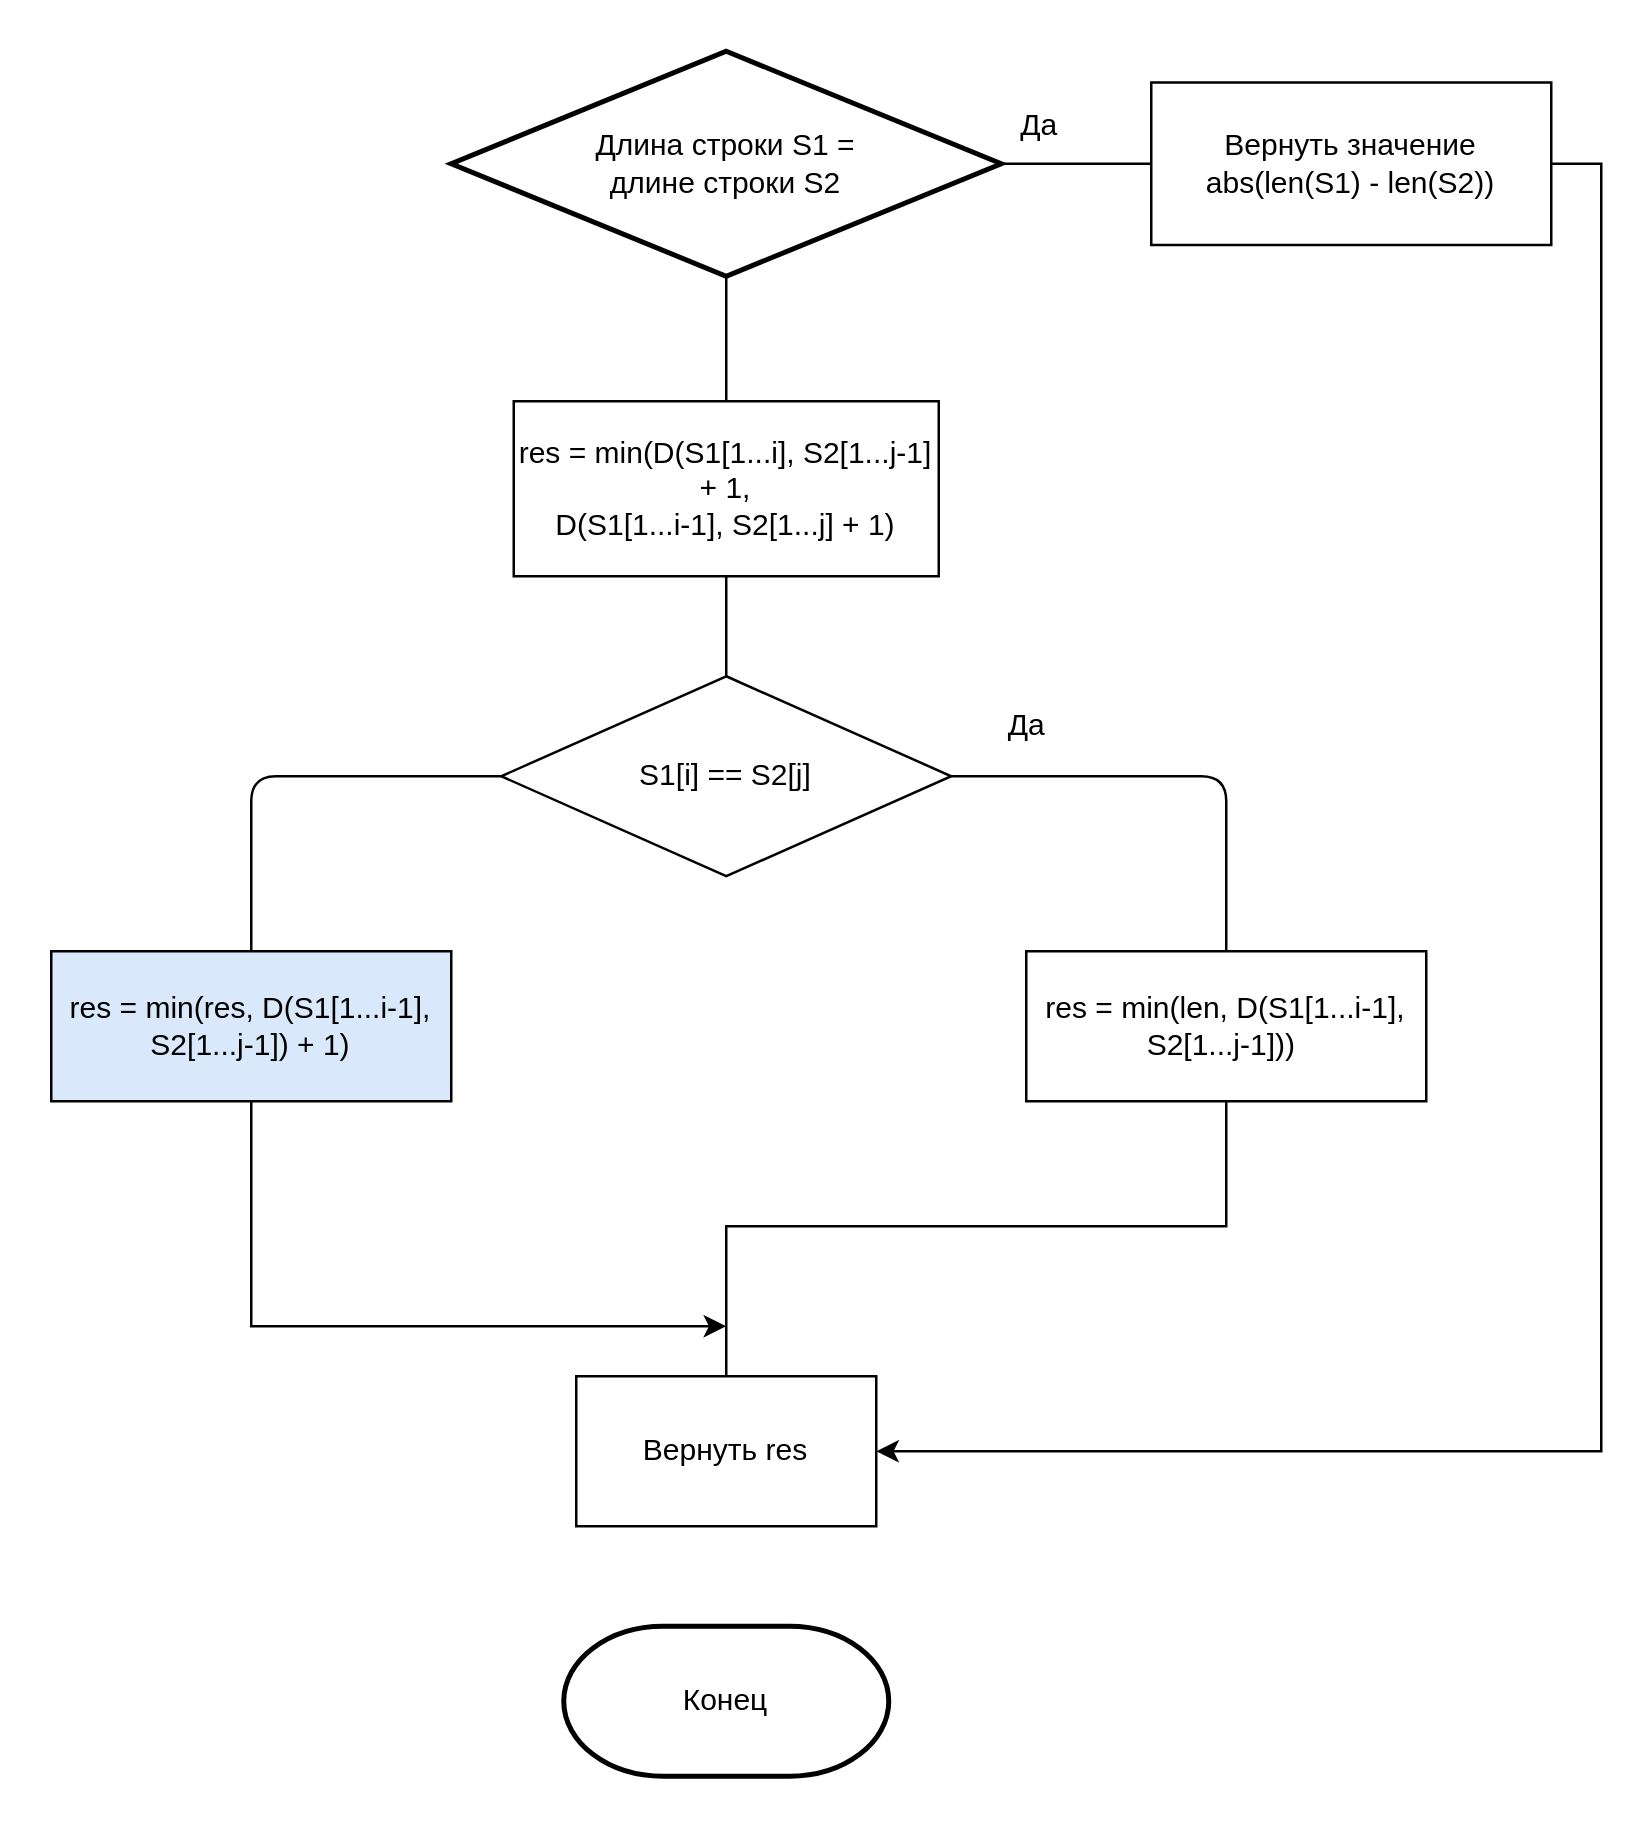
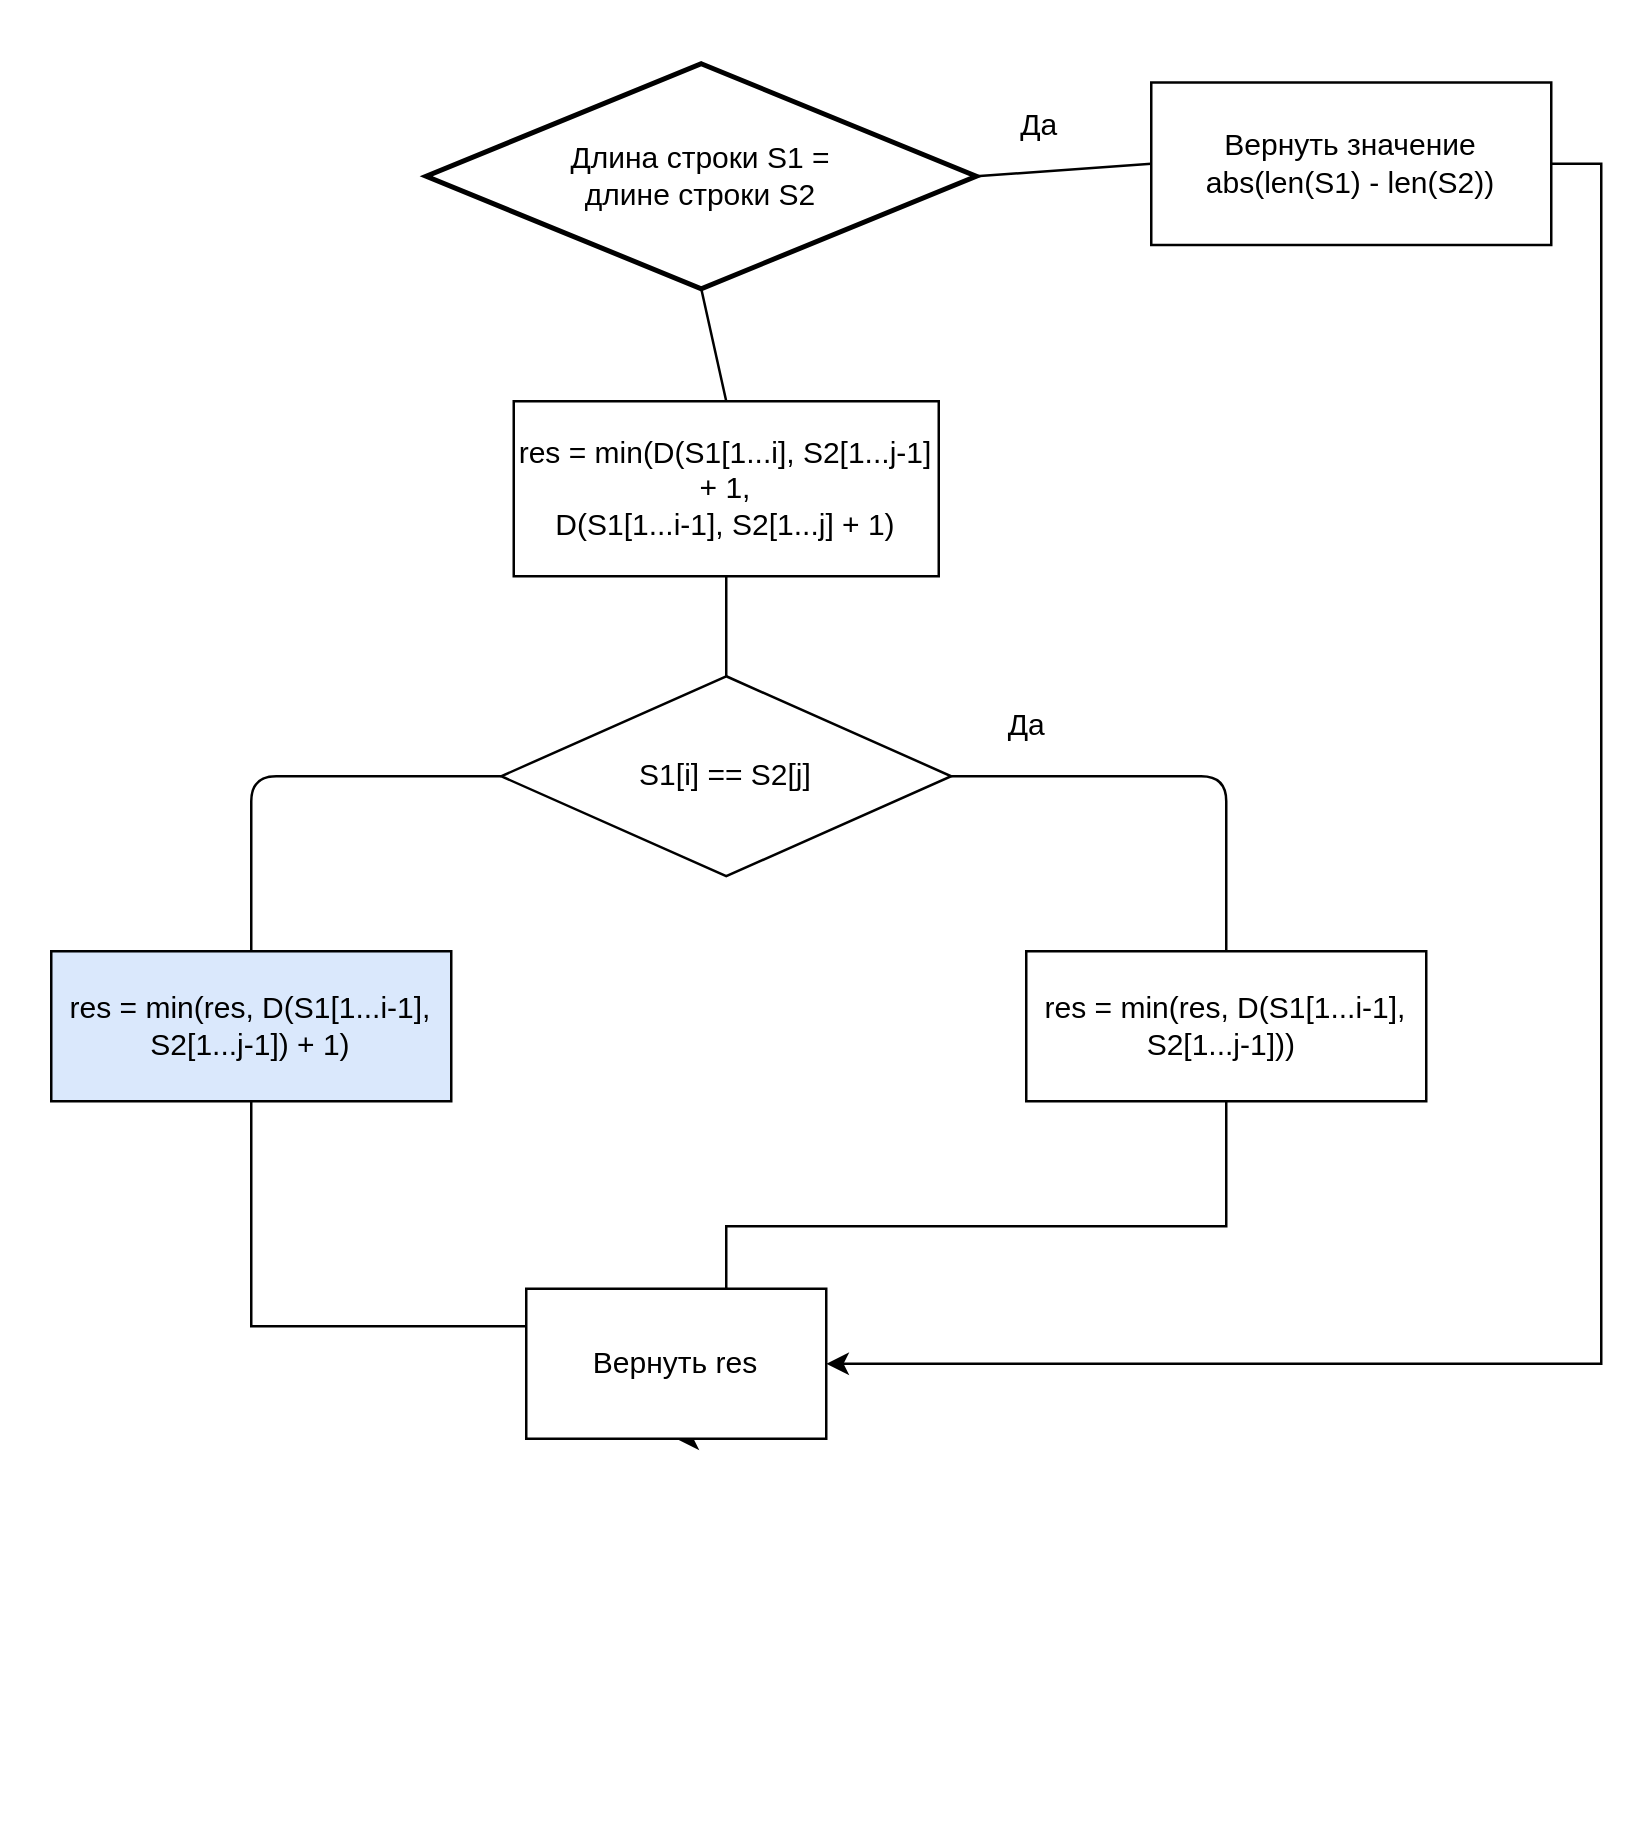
  <mxCell id="0" />
  <mxCell id="1" parent="0" />
- <mxCell id="2" value="Длина строки S1 = &lt;br&gt;длине строки S2" style="strokeWidth=2;html=1;shape=mxgraph.flowchart.decision;whiteSpace=wrap;" vertex="1" parent="1"><mxGeometry x="180" y="20" width="220" height="90" as="geometry" /></mxCell>
+ <mxCell id="2" value="Длина строки S1 = &lt;br&gt;длине строки S2" style="strokeWidth=2;html=1;shape=mxgraph.flowchart.decision;whiteSpace=wrap;" vertex="1" parent="1"><mxGeometry x="170" y="25" width="220" height="90" as="geometry" /></mxCell>
  <mxCell id="3" style="edgeStyle=orthogonalEdgeStyle;rounded=0;orthogonalLoop=1;jettySize=auto;html=1;exitX=1;exitY=0.5;exitDx=0;exitDy=0;entryX=1;entryY=0.5;entryDx=0;entryDy=0;" edge="1" parent="1" source="4" target="16"><mxGeometry relative="1" as="geometry" /></mxCell>
  <mxCell id="4" value="Вернуть значение abs(len(S1) - len(S2))" style="rounded=0;whiteSpace=wrap;html=1;" vertex="1" parent="1"><mxGeometry x="460" y="32.5" width="160" height="65" as="geometry" /></mxCell>
  <mxCell id="5" value="" style="endArrow=none;html=1;exitX=1;exitY=0.5;exitDx=0;exitDy=0;exitPerimeter=0;entryX=0;entryY=0.5;entryDx=0;entryDy=0;" edge="1" parent="1" source="2" target="4"><mxGeometry width="50" height="50" relative="1" as="geometry"><mxPoint x="400" y="100" as="sourcePoint" /><mxPoint x="450" y="50" as="targetPoint" /></mxGeometry></mxCell>
  <mxCell id="6" value="Да" style="text;html=1;align=center;verticalAlign=middle;resizable=0;points=[];autosize=1;" vertex="1" parent="1"><mxGeometry x="400" y="40" width="30" height="20" as="geometry" /></mxCell>
  <mxCell id="7" value="res = min(D(S1[1...i], S2[1...j-1]&lt;br/&gt;+ 1,&lt;br/&gt;D(S1[1...i-1], S2[1...j] + 1)" style="whiteSpace=wrap;html=1;" vertex="1" parent="1"><mxGeometry x="205" y="160" width="170" height="70" as="geometry" /></mxCell>
  <mxCell id="8" value="" style="endArrow=none;html=1;exitX=0.5;exitY=0;exitDx=0;exitDy=0;entryX=0.5;entryY=1;entryDx=0;entryDy=0;entryPerimeter=0;" edge="1" parent="1" source="7" target="2"><mxGeometry width="50" height="50" relative="1" as="geometry"><mxPoint x="295" y="139.289" as="sourcePoint" /><mxPoint x="295" y="89.289" as="targetPoint" /></mxGeometry></mxCell>
  <mxCell id="9" value="S1[i] == S2[j]" style="rhombus;whiteSpace=wrap;html=1;" vertex="1" parent="1"><mxGeometry x="200" y="270" width="180" height="80" as="geometry" /></mxCell>
  <mxCell id="10" value="" style="endArrow=none;html=1;exitX=0.5;exitY=0;exitDx=0;exitDy=0;entryX=0.5;entryY=1;entryDx=0;entryDy=0;" edge="1" parent="1" source="9" target="7"><mxGeometry width="50" height="50" relative="1" as="geometry"><mxPoint x="270" y="280" as="sourcePoint" /><mxPoint x="320" y="230" as="targetPoint" /></mxGeometry></mxCell>
  <mxCell id="11" style="edgeStyle=orthogonalEdgeStyle;rounded=0;orthogonalLoop=1;jettySize=auto;html=1;entryX=0.5;entryY=1;entryDx=0;entryDy=0;" edge="1" parent="1" source="12" target="16"><mxGeometry relative="1" as="geometry"><Array as="points"><mxPoint x="490" y="490" /><mxPoint x="290" y="490" /></Array></mxGeometry></mxCell>
- <mxCell id="12" value="res = min(len, D(S1[1...i-1],&lt;br/&gt;S2[1...j-1]))&amp;nbsp;" style="whiteSpace=wrap;html=1;" vertex="1" parent="1"><mxGeometry x="410" y="380" width="160" height="60" as="geometry" /></mxCell>
+ <mxCell id="12" value="res = min(res, D(S1[1...i-1],&lt;br/&gt;S2[1...j-1]))&amp;nbsp;" style="whiteSpace=wrap;html=1;" vertex="1" parent="1"><mxGeometry x="410" y="380" width="160" height="60" as="geometry" /></mxCell>
  <mxCell id="13" style="edgeStyle=orthogonalEdgeStyle;rounded=0;orthogonalLoop=1;jettySize=auto;html=1;" edge="1" parent="1" source="14"><mxGeometry relative="1" as="geometry"><mxPoint x="290" y="530" as="targetPoint" /><Array as="points"><mxPoint x="100" y="530" /></Array></mxGeometry></mxCell>
  <mxCell id="14" value="res = min(res, D(S1[1...i-1],&lt;br/&gt;S2[1...j-1]) + 1)" style="whiteSpace=wrap;html=1;fillColor=#dae8fc;" vertex="1" parent="1"><mxGeometry x="20" y="380" width="160" height="60" as="geometry" /></mxCell>
  <mxCell id="15" value="Да" style="text;html=1;align=center;verticalAlign=middle;resizable=0;points=[];autosize=1;" vertex="1" parent="1"><mxGeometry x="395" y="280" width="30" height="20" as="geometry" /></mxCell>
- <mxCell id="16" value="Вернуть res" style="whiteSpace=wrap;html=1;" vertex="1" parent="1"><mxGeometry x="230" y="550" width="120" height="60" as="geometry" /></mxCell>
+ <mxCell id="16" value="Вернуть res" style="whiteSpace=wrap;html=1;" vertex="1" parent="1"><mxGeometry x="210" y="515" width="120" height="60" as="geometry" /></mxCell>
  <mxCell id="17" value="" style="endArrow=none;html=1;exitX=0.5;exitY=0;exitDx=0;exitDy=0;entryX=0;entryY=0.5;entryDx=0;entryDy=0;" edge="1" parent="1" source="14" target="9"><mxGeometry width="50" height="50" relative="1" as="geometry"><mxPoint x="490" y="410" as="sourcePoint" /><mxPoint x="540" y="360" as="targetPoint" /><Array as="points"><mxPoint x="100" y="310" /></Array></mxGeometry></mxCell>
  <mxCell id="18" value="" style="endArrow=none;html=1;exitX=0.5;exitY=0;exitDx=0;exitDy=0;entryX=1;entryY=0.5;entryDx=0;entryDy=0;" edge="1" parent="1" source="12" target="9"><mxGeometry width="50" height="50" relative="1" as="geometry"><mxPoint x="460" y="390" as="sourcePoint" /><mxPoint x="510" y="340" as="targetPoint" /><Array as="points"><mxPoint x="490" y="310" /></Array></mxGeometry></mxCell>
  <mxCell id="19" style="edgeStyle=none;rounded=0;orthogonalLoop=1;jettySize=auto;html=1;entryX=0.5;entryY=1;entryDx=0;entryDy=0;" edge="1" parent="1" source="14" target="14"><mxGeometry relative="1" as="geometry" /></mxCell>
- <mxCell id="20" value="Конец" style="strokeWidth=2;html=1;shape=mxgraph.flowchart.terminator;whiteSpace=wrap;" vertex="1" parent="1"><mxGeometry x="225" y="650" width="130" height="60" as="geometry" /></mxCell>
